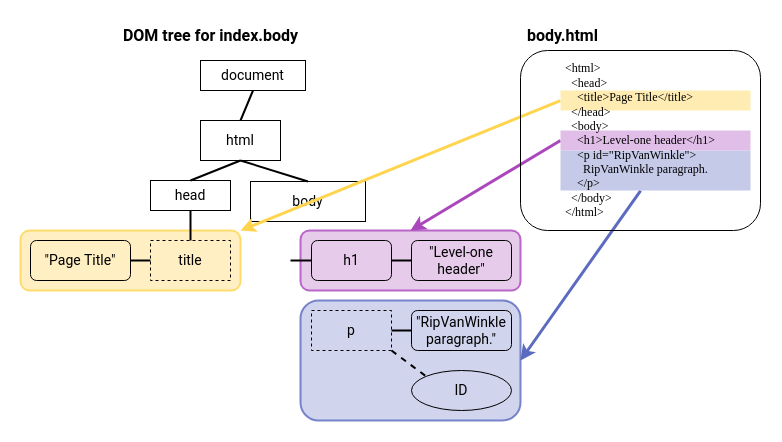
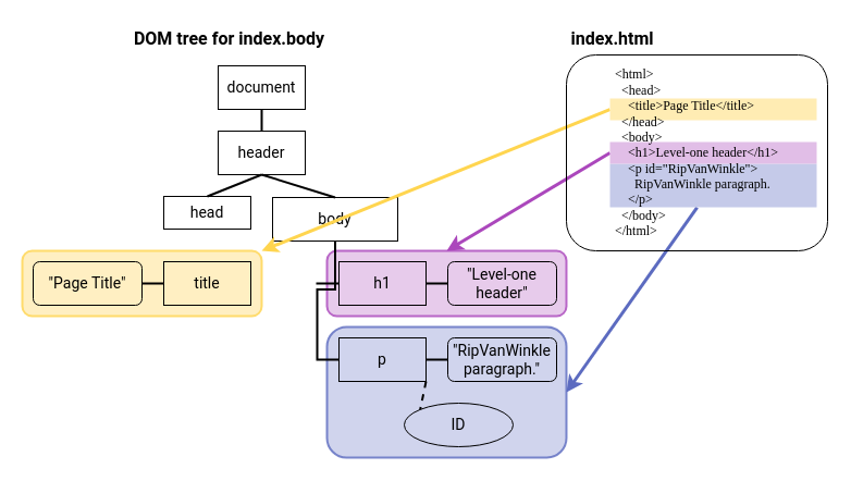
  <mxCell id="0" />
  <mxCell id="1" parent="0" />
  <mxCell id="2" value="" style="rounded=1;whiteSpace=wrap;html=1;shadow=0;labelBackgroundColor=#E1BEE7;fontFamily=Roboto;fontSource=https%3A%2F%2Ffonts.googleapis.com%2Fcss%3Ffamily%3DRoboto;fontSize=14;strokeColor=#FFD54F;strokeWidth=2;fillColor=#FFECB3;opacity=80;" vertex="1" parent="1"><mxGeometry x="20" y="230" width="220" height="60" as="geometry" /></mxCell>
  <mxCell id="3" value="" style="rounded=1;whiteSpace=wrap;html=1;shadow=0;labelBackgroundColor=#E1BEE7;fontFamily=Roboto;fontSource=https%3A%2F%2Ffonts.googleapis.com%2Fcss%3Ffamily%3DRoboto;fontSize=14;strokeColor=#AB47BC;strokeWidth=2;fillColor=#E1BEE7;opacity=80;" vertex="1" parent="1"><mxGeometry x="300" y="230" width="220" height="60" as="geometry" /></mxCell>
  <mxCell id="4" value="" style="rounded=1;whiteSpace=wrap;html=1;shadow=0;labelBackgroundColor=#E1BEE7;fontFamily=Roboto;fontSource=https%3A%2F%2Ffonts.googleapis.com%2Fcss%3Ffamily%3DRoboto;fontSize=14;strokeColor=#5C6BC0;strokeWidth=2;fillColor=#C5CAE9;opacity=80;" vertex="1" parent="1"><mxGeometry x="300" y="300" width="220" height="120" as="geometry" /></mxCell>
  <mxCell id="5" value="&lt;font face=&quot;Roboto&quot; data-font-src=&quot;https://fonts.googleapis.com/css?family=Roboto&quot;&gt;DOM tree for index.body&lt;/font&gt;" style="text;strokeColor=none;fillColor=none;html=1;fontSize=16;fontStyle=1;verticalAlign=middle;align=center;rounded=0;labelBackgroundColor=none;fontFamily=Roboto Mono;fontSource=https://fonts.googleapis.com/css?family=Roboto+Mono;fontColor=#000000;" vertex="1" parent="1"><mxGeometry x="120" y="20" width="180" height="30" as="geometry" /></mxCell>
  <mxCell id="6" style="edgeStyle=none;rounded=0;jumpSize=6;orthogonalLoop=1;jettySize=auto;html=1;exitX=0.5;exitY=1;exitDx=0;exitDy=0;entryX=0.5;entryY=0;entryDx=0;entryDy=0;fontFamily=Roboto;fontSource=https%3A%2F%2Ffonts.googleapis.com%2Fcss%3Ffamily%3DRoboto;fontSize=14;endArrow=none;endFill=0;strokeWidth=2;" edge="1" parent="1" source="7" target="10"><mxGeometry relative="1" as="geometry" /></mxCell>
- <mxCell id="7" value="&lt;font face=&quot;Roboto&quot; data-font-src=&quot;https://fonts.googleapis.com/css?family=Roboto&quot; style=&quot;font-size: 14px&quot;&gt;document&lt;/font&gt;" style="rounded=0;whiteSpace=wrap;html=1;fillColor=none;" vertex="1" parent="1"><mxGeometry x="200" y="60" width="105" height="30" as="geometry" /></mxCell>
+ <mxCell id="7" value="&lt;font face=&quot;Roboto&quot; data-font-src=&quot;https://fonts.googleapis.com/css?family=Roboto&quot; style=&quot;font-size: 14px&quot;&gt;document&lt;/font&gt;" style="rounded=0;whiteSpace=wrap;html=1;fillColor=none;" vertex="1" parent="1"><mxGeometry x="200" y="60" width="80" height="40" as="geometry" /></mxCell>
  <mxCell id="8" style="rounded=0;jumpSize=6;orthogonalLoop=1;jettySize=auto;html=1;exitX=0.5;exitY=1;exitDx=0;exitDy=0;entryX=0.5;entryY=0;entryDx=0;entryDy=0;fontFamily=Roboto;fontSource=https%3A%2F%2Ffonts.googleapis.com%2Fcss%3Ffamily%3DRoboto;fontSize=14;endArrow=none;endFill=0;strokeWidth=2;" edge="1" parent="1" source="10" target="12"><mxGeometry relative="1" as="geometry" /></mxCell>
  <mxCell id="9" style="edgeStyle=none;rounded=0;jumpSize=6;orthogonalLoop=1;jettySize=auto;html=1;exitX=0.5;exitY=1;exitDx=0;exitDy=0;entryX=0.5;entryY=0;entryDx=0;entryDy=0;fontFamily=Roboto;fontSource=https%3A%2F%2Ffonts.googleapis.com%2Fcss%3Ffamily%3DRoboto;fontSize=14;endArrow=none;endFill=0;strokeWidth=2;" edge="1" parent="1" source="10" target="14"><mxGeometry relative="1" as="geometry" /></mxCell>
- <mxCell id="10" value="&lt;font face=&quot;Roboto&quot; data-font-src=&quot;https://fonts.googleapis.com/css?family=Roboto&quot; style=&quot;font-size: 14px&quot;&gt;html&lt;/font&gt;" style="rounded=0;whiteSpace=wrap;html=1;fillColor=none;" vertex="1" parent="1"><mxGeometry x="200" y="120" width="80" height="40" as="geometry" /></mxCell>
- <mxCell id="11" style="edgeStyle=orthogonalEdgeStyle;rounded=0;jumpSize=6;orthogonalLoop=1;jettySize=auto;html=1;exitX=0.5;exitY=1;exitDx=0;exitDy=0;entryX=0.5;entryY=0;entryDx=0;entryDy=0;fontFamily=Roboto;fontSource=https%3A%2F%2Ffonts.googleapis.com%2Fcss%3Ffamily%3DRoboto;fontSize=14;endArrow=none;endFill=0;strokeWidth=2;" edge="1" parent="1" source="12" target="16"><mxGeometry relative="1" as="geometry" /></mxCell>
+ <mxCell id="10" value="&lt;font face=&quot;Roboto&quot; data-font-src=&quot;https://fonts.googleapis.com/css?family=Roboto&quot; style=&quot;font-size: 14px&quot;&gt;header&lt;/font&gt;" style="rounded=0;whiteSpace=wrap;html=1;fillColor=none;" vertex="1" parent="1"><mxGeometry x="200" y="120" width="80" height="40" as="geometry" /></mxCell>
  <mxCell id="12" value="&lt;font face=&quot;Roboto&quot; data-font-src=&quot;https://fonts.googleapis.com/css?family=Roboto&quot; style=&quot;font-size: 14px&quot;&gt;head&lt;/font&gt;" style="rounded=0;whiteSpace=wrap;html=1;fillColor=none;" vertex="1" parent="1"><mxGeometry x="150" y="180" width="80" height="30" as="geometry" /></mxCell>
+ <mxCell id="13" style="edgeStyle=orthogonalEdgeStyle;rounded=0;jumpSize=6;orthogonalLoop=1;jettySize=auto;html=1;exitX=0.5;exitY=1;exitDx=0;exitDy=0;entryX=0;entryY=0.5;entryDx=0;entryDy=0;fontFamily=Roboto;fontSource=https%3A%2F%2Ffonts.googleapis.com%2Fcss%3Ffamily%3DRoboto;fontSize=14;endArrow=none;endFill=0;strokeWidth=2;" edge="1" parent="1" source="14" target="22"><mxGeometry relative="1" as="geometry" /></mxCell>
  <mxCell id="14" value="&lt;font face=&quot;Roboto&quot; data-font-src=&quot;https://fonts.googleapis.com/css?family=Roboto&quot; style=&quot;font-size: 14px&quot;&gt;body&lt;/font&gt;" style="rounded=0;whiteSpace=wrap;html=1;fillColor=none;" vertex="1" parent="1"><mxGeometry x="250" y="181" width="115" height="40" as="geometry" /></mxCell>
  <mxCell id="15" style="edgeStyle=none;rounded=0;jumpSize=6;orthogonalLoop=1;jettySize=auto;html=1;exitX=0;exitY=0.5;exitDx=0;exitDy=0;entryX=1;entryY=0.5;entryDx=0;entryDy=0;fontFamily=Roboto;fontSource=https%3A%2F%2Ffonts.googleapis.com%2Fcss%3Ffamily%3DRoboto;fontSize=14;endArrow=none;endFill=0;strokeWidth=2;" edge="1" parent="1" source="16" target="25"><mxGeometry relative="1" as="geometry" /></mxCell>
- <mxCell id="16" value="&lt;font face=&quot;Roboto&quot; data-font-src=&quot;https://fonts.googleapis.com/css?family=Roboto&quot; style=&quot;font-size: 14px&quot;&gt;title&lt;/font&gt;" style="rounded=0;whiteSpace=wrap;html=1;fillColor=none;dashed=1;" vertex="1" parent="1"><mxGeometry x="150" y="240" width="80" height="40" as="geometry" /></mxCell>
+ <mxCell id="16" value="&lt;font face=&quot;Roboto&quot; data-font-src=&quot;https://fonts.googleapis.com/css?family=Roboto&quot; style=&quot;font-size: 14px&quot;&gt;title&lt;/font&gt;" style="rounded=0;whiteSpace=wrap;html=1;fillColor=none;" vertex="1" parent="1"><mxGeometry x="150" y="240" width="80" height="40" as="geometry" /></mxCell>
  <mxCell id="17" style="edgeStyle=none;rounded=0;jumpSize=6;orthogonalLoop=1;jettySize=auto;html=1;exitX=1;exitY=0.5;exitDx=0;exitDy=0;entryX=0;entryY=0.5;entryDx=0;entryDy=0;fontFamily=Roboto;fontSource=https%3A%2F%2Ffonts.googleapis.com%2Fcss%3Ffamily%3DRoboto;fontSize=14;endArrow=none;endFill=0;strokeWidth=2;" edge="1" parent="1" source="19" target="24"><mxGeometry relative="1" as="geometry" /></mxCell>
  <mxCell id="18" style="edgeStyle=orthogonalEdgeStyle;rounded=0;jumpSize=6;orthogonalLoop=1;jettySize=auto;html=1;exitX=0;exitY=0.5;exitDx=0;exitDy=0;fontFamily=Roboto;fontSource=https%3A%2F%2Ffonts.googleapis.com%2Fcss%3Ffamily%3DRoboto;fontSize=14;endArrow=none;endFill=0;strokeWidth=2;" edge="1" parent="1" source="19"><mxGeometry relative="1" as="geometry"><mxPoint x="290" y="260" as="targetPoint" /></mxGeometry></mxCell>
- <mxCell id="19" value="&lt;font face=&quot;Roboto&quot; data-font-src=&quot;https://fonts.googleapis.com/css?family=Roboto&quot; style=&quot;font-size: 14px&quot;&gt;h1&lt;/font&gt;" style="whiteSpace=wrap;html=1;fillColor=none;rounded=1;" vertex="1" parent="1"><mxGeometry x="311" y="240" width="80" height="40" as="geometry" /></mxCell>
+ <mxCell id="19" value="&lt;font face=&quot;Roboto&quot; data-font-src=&quot;https://fonts.googleapis.com/css?family=Roboto&quot; style=&quot;font-size: 14px&quot;&gt;h1&lt;/font&gt;" style="rounded=0;whiteSpace=wrap;html=1;fillColor=none;" vertex="1" parent="1"><mxGeometry x="311" y="240" width="80" height="40" as="geometry" /></mxCell>
  <mxCell id="20" style="edgeStyle=none;rounded=0;jumpSize=6;orthogonalLoop=1;jettySize=auto;html=1;exitX=1;exitY=0.5;exitDx=0;exitDy=0;entryX=0;entryY=0.5;entryDx=0;entryDy=0;fontFamily=Roboto;fontSource=https%3A%2F%2Ffonts.googleapis.com%2Fcss%3Ffamily%3DRoboto;fontSize=14;endArrow=none;endFill=0;strokeWidth=2;" edge="1" parent="1" source="22" target="23"><mxGeometry relative="1" as="geometry" /></mxCell>
  <mxCell id="21" style="edgeStyle=none;rounded=0;jumpSize=6;orthogonalLoop=1;jettySize=auto;html=1;exitX=1;exitY=1;exitDx=0;exitDy=0;entryX=0;entryY=0;entryDx=0;entryDy=0;fontFamily=Roboto;fontSource=https%3A%2F%2Ffonts.googleapis.com%2Fcss%3Ffamily%3DRoboto;fontSize=14;endArrow=none;endFill=0;strokeWidth=2;dashed=1;" edge="1" parent="1" source="22" target="26"><mxGeometry relative="1" as="geometry" /></mxCell>
- <mxCell id="22" value="&lt;font face=&quot;Roboto&quot; data-font-src=&quot;https://fonts.googleapis.com/css?family=Roboto&quot; style=&quot;font-size: 14px&quot;&gt;p&lt;/font&gt;" style="rounded=0;whiteSpace=wrap;html=1;fillColor=none;dashed=1;" vertex="1" parent="1"><mxGeometry x="311" y="310" width="80" height="40" as="geometry" /></mxCell>
+ <mxCell id="22" value="&lt;font face=&quot;Roboto&quot; data-font-src=&quot;https://fonts.googleapis.com/css?family=Roboto&quot; style=&quot;font-size: 14px&quot;&gt;p&lt;/font&gt;" style="rounded=0;whiteSpace=wrap;html=1;fillColor=none;" vertex="1" parent="1"><mxGeometry x="311" y="310" width="80" height="40" as="geometry" /></mxCell>
  <mxCell id="23" value="&quot;RipVanWinkle&lt;br&gt;paragraph.&quot;" style="rounded=1;whiteSpace=wrap;html=1;fontFamily=Roboto;fontSource=https%3A%2F%2Ffonts.googleapis.com%2Fcss%3Ffamily%3DRoboto;fontSize=14;fillColor=none;" vertex="1" parent="1"><mxGeometry x="411" y="310" width="100" height="40" as="geometry" /></mxCell>
  <mxCell id="24" value="&quot;Level-one header&quot;" style="rounded=1;whiteSpace=wrap;html=1;fontFamily=Roboto;fontSource=https%3A%2F%2Ffonts.googleapis.com%2Fcss%3Ffamily%3DRoboto;fontSize=14;fillColor=none;" vertex="1" parent="1"><mxGeometry x="411" y="240" width="100" height="40" as="geometry" /></mxCell>
  <mxCell id="25" value="&quot;Page Title&quot;" style="rounded=1;whiteSpace=wrap;html=1;fontFamily=Roboto;fontSource=https%3A%2F%2Ffonts.googleapis.com%2Fcss%3Ffamily%3DRoboto;fontSize=14;fillColor=none;" vertex="1" parent="1"><mxGeometry x="30" y="240" width="100" height="40" as="geometry" /></mxCell>
- <mxCell id="26" value="ID" style="ellipse;whiteSpace=wrap;html=1;rounded=1;fontFamily=Roboto;fontSource=https%3A%2F%2Ffonts.googleapis.com%2Fcss%3Ffamily%3DRoboto;fontSize=14;fillColor=none;" vertex="1" parent="1"><mxGeometry x="411" y="370" width="100" height="40" as="geometry" /></mxCell>
- <mxCell id="27" value="&lt;font face=&quot;Roboto&quot; data-font-src=&quot;https://fonts.googleapis.com/css?family=Roboto&quot; style=&quot;&quot;&gt;body.html&lt;/font&gt;" style="text;strokeColor=none;fillColor=none;html=1;fontSize=16;fontStyle=1;verticalAlign=middle;align=center;rounded=0;labelBackgroundColor=none;fontFamily=Roboto Mono;fontSource=https://fonts.googleapis.com/css?family=Roboto+Mono;fontColor=#000000;" vertex="1" parent="1"><mxGeometry x="517" y="20" width="90" height="30" as="geometry" /></mxCell>
+ <mxCell id="26" value="ID" style="ellipse;whiteSpace=wrap;html=1;rounded=1;fontFamily=Roboto;fontSource=https%3A%2F%2Ffonts.googleapis.com%2Fcss%3Ffamily%3DRoboto;fontSize=14;fillColor=none;" vertex="1" parent="1"><mxGeometry x="371" y="370" width="100" height="40" as="geometry" /></mxCell>
+ <mxCell id="27" value="&lt;font face=&quot;Roboto&quot; data-font-src=&quot;https://fonts.googleapis.com/css?family=Roboto&quot; style=&quot;&quot;&gt;index.html&lt;/font&gt;" style="text;strokeColor=none;fillColor=none;html=1;fontSize=16;fontStyle=1;verticalAlign=middle;align=center;rounded=0;labelBackgroundColor=none;fontFamily=Roboto Mono;fontSource=https://fonts.googleapis.com/css?family=Roboto+Mono;fontColor=#000000;" vertex="1" parent="1"><mxGeometry x="517" y="20" width="90" height="30" as="geometry" /></mxCell>
  <mxCell id="28" value="" style="endArrow=classic;html=1;rounded=0;fontFamily=Roboto;fontSource=https%3A%2F%2Ffonts.googleapis.com%2Fcss%3Ffamily%3DRoboto;fontSize=14;strokeWidth=3;jumpSize=6;exitX=0.513;exitY=0.778;exitDx=0;exitDy=0;exitPerimeter=0;entryX=1;entryY=0.5;entryDx=0;entryDy=0;strokeColor=#5C6BC0;" edge="1" parent="1" target="4"><mxGeometry width="50" height="50" relative="1" as="geometry"><mxPoint x="640.12" y="190.04" as="sourcePoint" /><mxPoint x="530" y="120" as="targetPoint" /></mxGeometry></mxCell>
  <mxCell id="29" value="" style="endArrow=classic;html=1;rounded=0;fontFamily=Roboto;fontSource=https%3A%2F%2Ffonts.googleapis.com%2Fcss%3Ffamily%3DRoboto;fontSize=14;strokeWidth=3;jumpSize=6;entryX=0.5;entryY=0;entryDx=0;entryDy=0;strokeColor=#AB47BC;" edge="1" parent="1" target="3"><mxGeometry width="50" height="50" relative="1" as="geometry"><mxPoint x="560" y="140" as="sourcePoint" /><mxPoint x="440" y="266" as="targetPoint" /></mxGeometry></mxCell>
  <mxCell id="30" value="" style="endArrow=classic;html=1;rounded=0;fontFamily=Roboto;fontSource=https%3A%2F%2Ffonts.googleapis.com%2Fcss%3Ffamily%3DRoboto;fontSize=14;strokeWidth=3;jumpSize=6;exitX=0.179;exitY=0.278;exitDx=0;exitDy=0;exitPerimeter=0;entryX=1;entryY=0;entryDx=0;entryDy=0;strokeColor=#FFD54F;" edge="1" parent="1" target="2"><mxGeometry width="50" height="50" relative="1" as="geometry"><mxPoint x="559.96" y="100.04" as="sourcePoint" /><mxPoint x="300" y="340.04" as="targetPoint" /></mxGeometry></mxCell>
  <mxCell id="31" value="" style="rounded=0;whiteSpace=wrap;html=1;labelBackgroundColor=none;fontFamily=Roboto Mono;fontSource=https://fonts.googleapis.com/css?family=Roboto+Mono;fontSize=16;fontColor=#000000;strokeColor=none;fillColor=#C5CAE9;align=left;verticalAlign=middle;" vertex="1" parent="1"><mxGeometry x="560" y="150" width="190" height="40" as="geometry" /></mxCell>
  <mxCell id="32" value="" style="rounded=0;whiteSpace=wrap;html=1;labelBackgroundColor=none;fontFamily=Roboto Mono;fontSource=https://fonts.googleapis.com/css?family=Roboto+Mono;fontSize=16;fontColor=#000000;strokeColor=none;fillColor=#E1BEE7;align=left;verticalAlign=middle;" vertex="1" parent="1"><mxGeometry x="560" y="130" width="190" height="20" as="geometry" /></mxCell>
  <mxCell id="33" value="" style="rounded=0;whiteSpace=wrap;html=1;labelBackgroundColor=none;fontFamily=Roboto Mono;fontSource=https://fonts.googleapis.com/css?family=Roboto+Mono;fontSize=16;fontColor=#000000;strokeColor=none;fillColor=#FFECB3;align=left;verticalAlign=middle;" vertex="1" parent="1"><mxGeometry x="560" y="90" width="190" height="20" as="geometry" /></mxCell>
  <mxCell id="34" value="&lt;div style=&quot;text-align: left&quot;&gt;&amp;lt;html&amp;gt;&lt;/div&gt;&lt;div style=&quot;text-align: left&quot;&gt;&amp;nbsp; &amp;lt;head&amp;gt;&lt;/div&gt;&lt;div style=&quot;text-align: left&quot;&gt;&amp;nbsp; &amp;nbsp;&amp;nbsp;&amp;lt;title&amp;gt;Page Title&amp;lt;/title&amp;gt;&lt;br&gt;&lt;/div&gt;&lt;div style=&quot;text-align: left&quot;&gt;&amp;nbsp; &amp;lt;/head&amp;gt;&lt;/div&gt;&lt;div style=&quot;text-align: left&quot;&gt;&amp;nbsp; &amp;lt;body&amp;gt;&lt;/div&gt;&lt;div style=&quot;text-align: left&quot;&gt;&amp;nbsp; &amp;nbsp;&amp;nbsp;&amp;lt;h1&amp;gt;Level-one header&amp;lt;/h1&amp;gt;&lt;/div&gt;&lt;div style=&quot;text-align: left&quot;&gt;&amp;nbsp; &amp;nbsp;&amp;nbsp;&amp;lt;p id=&quot;RipVanWinkle&quot;&amp;gt;&amp;nbsp; &amp;nbsp;&amp;nbsp;&lt;/div&gt;&lt;div style=&quot;text-align: left&quot;&gt;&amp;nbsp; &amp;nbsp;&amp;nbsp;&amp;nbsp; RipVanWinkle paragraph.&lt;/div&gt;&lt;div style=&quot;text-align: left&quot;&gt;&amp;nbsp; &amp;nbsp;&amp;nbsp;&amp;lt;/p&amp;gt;&amp;nbsp; &amp;nbsp; &amp;nbsp; &amp;nbsp; &amp;nbsp; &amp;nbsp; &amp;nbsp; &amp;nbsp; &amp;nbsp; &amp;nbsp; &amp;nbsp;&lt;/div&gt;&lt;div style=&quot;text-align: left&quot;&gt;&amp;nbsp; &amp;lt;/body&amp;gt;&lt;/div&gt;&lt;div style=&quot;text-align: left&quot;&gt;&amp;lt;/html&amp;gt;&amp;nbsp;&lt;/div&gt;" style="rounded=1;whiteSpace=wrap;html=1;fontFamily=Roboto Mono;fontSource=https://fonts.googleapis.com/css?family=Roboto+Mono;fillColor=none;" vertex="1" parent="1"><mxGeometry x="520" y="50" width="240" height="180" as="geometry" /></mxCell>
